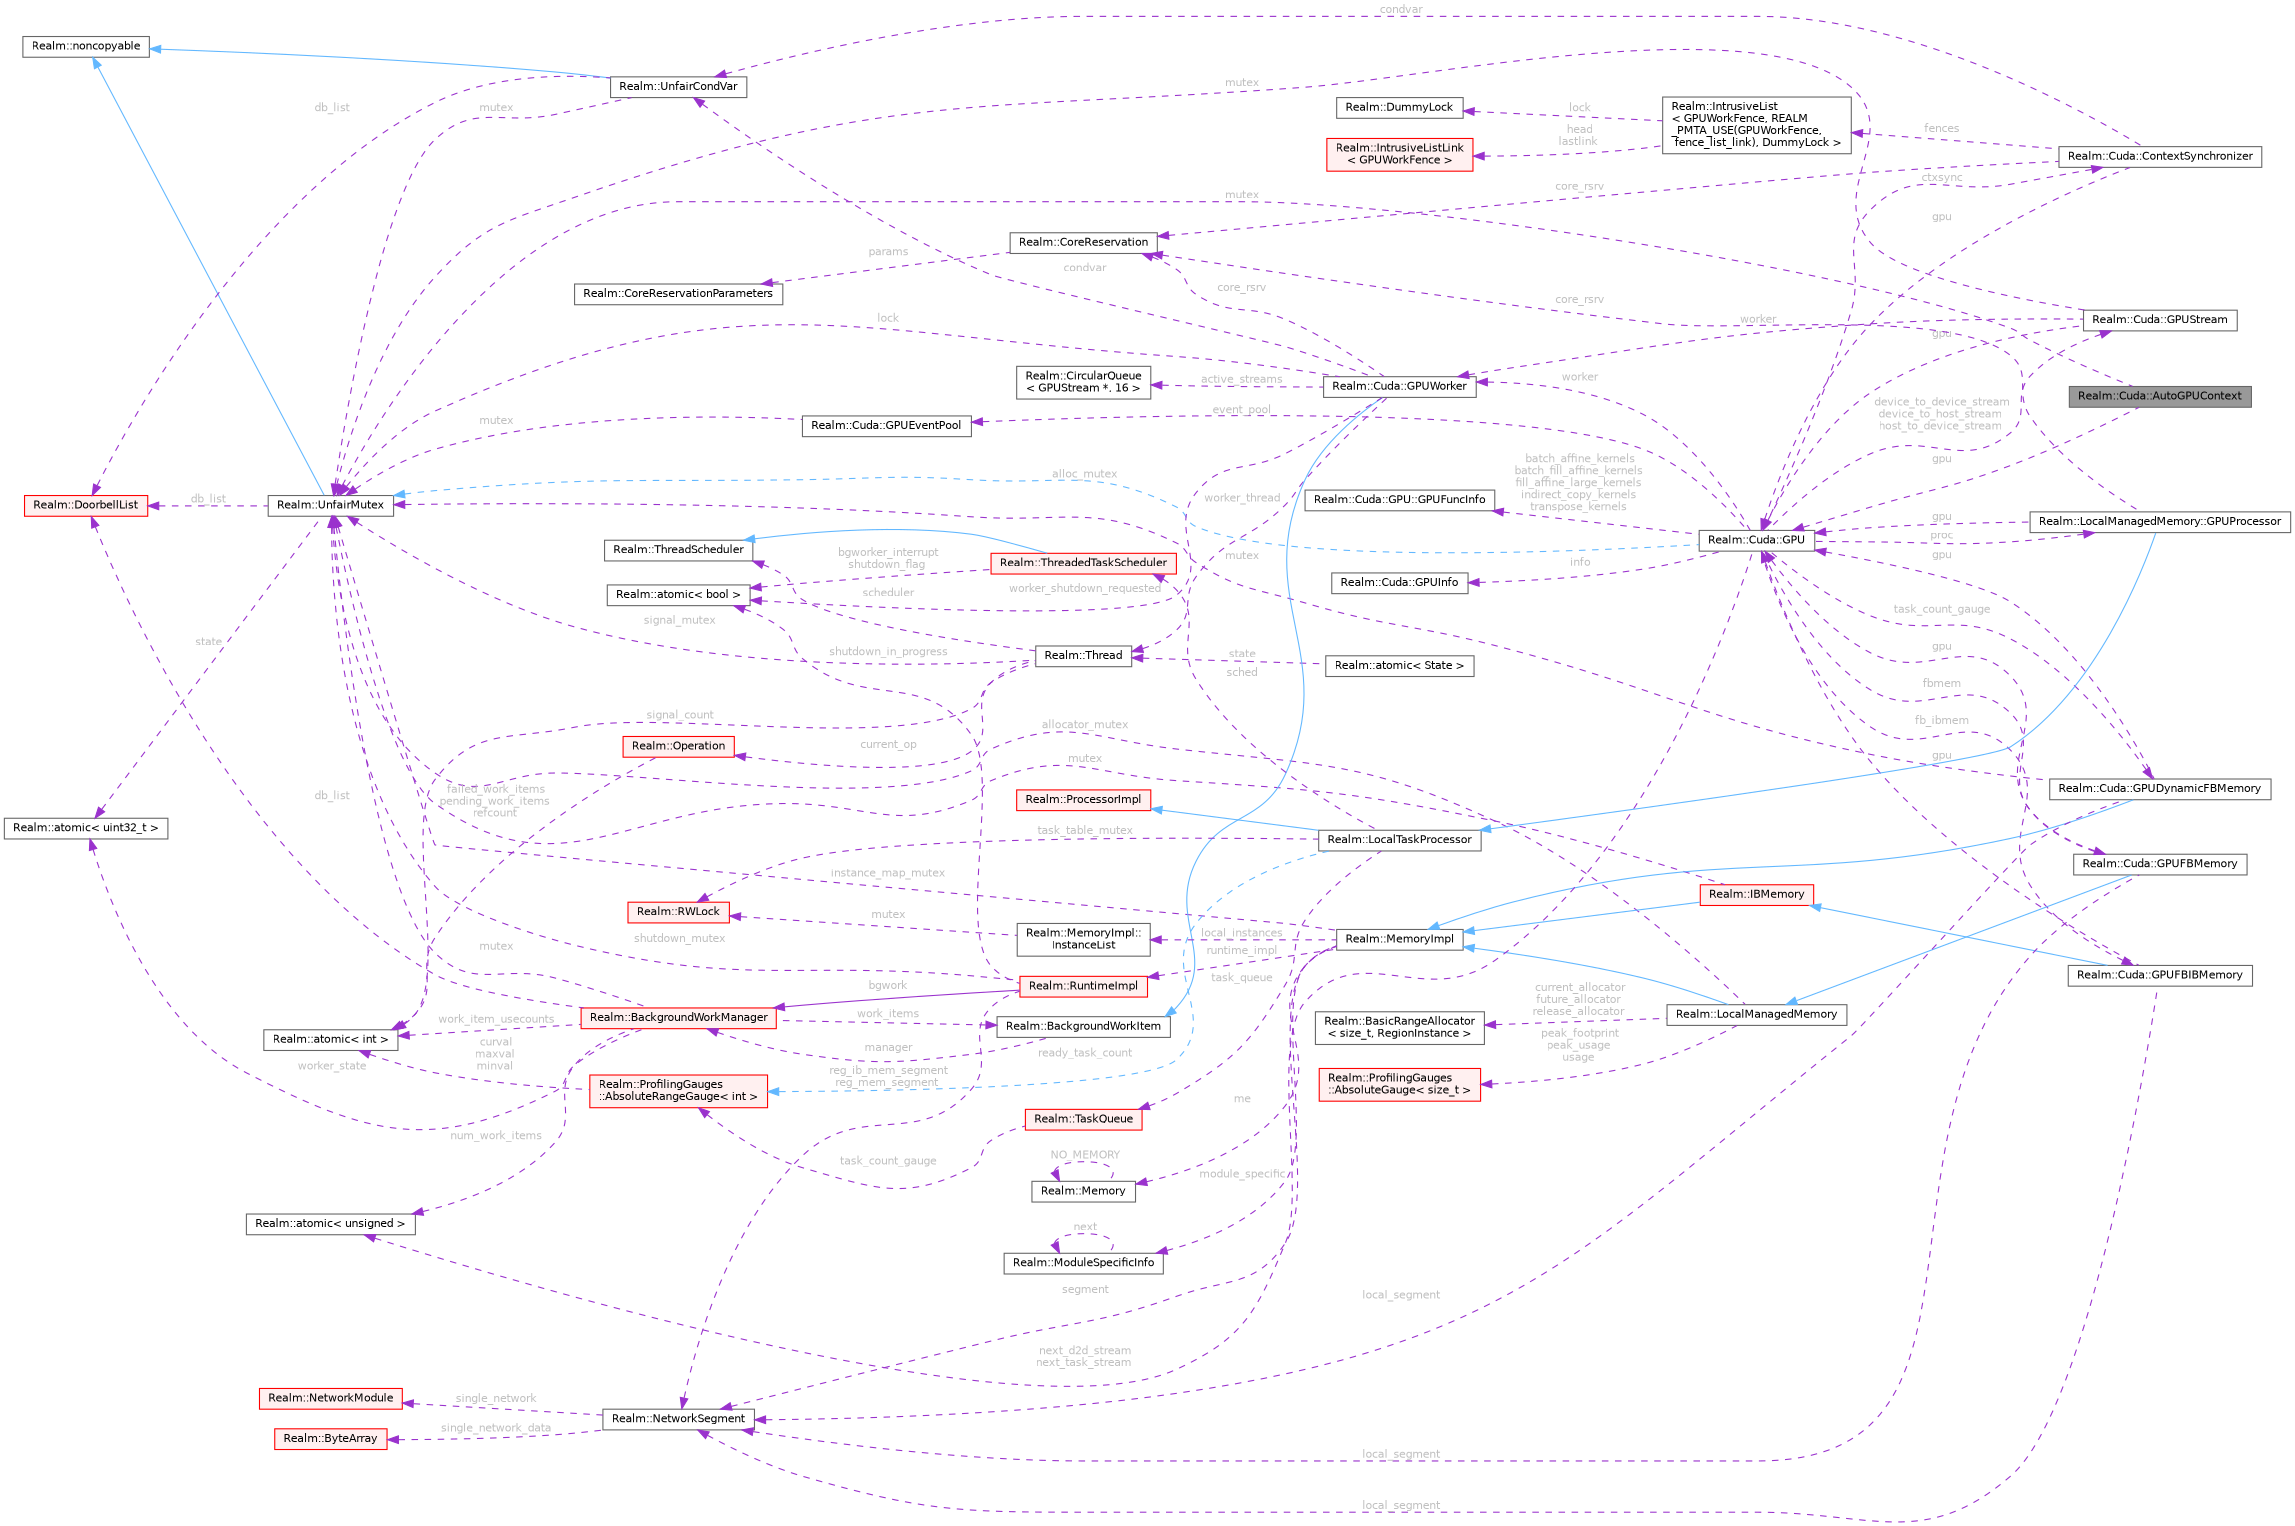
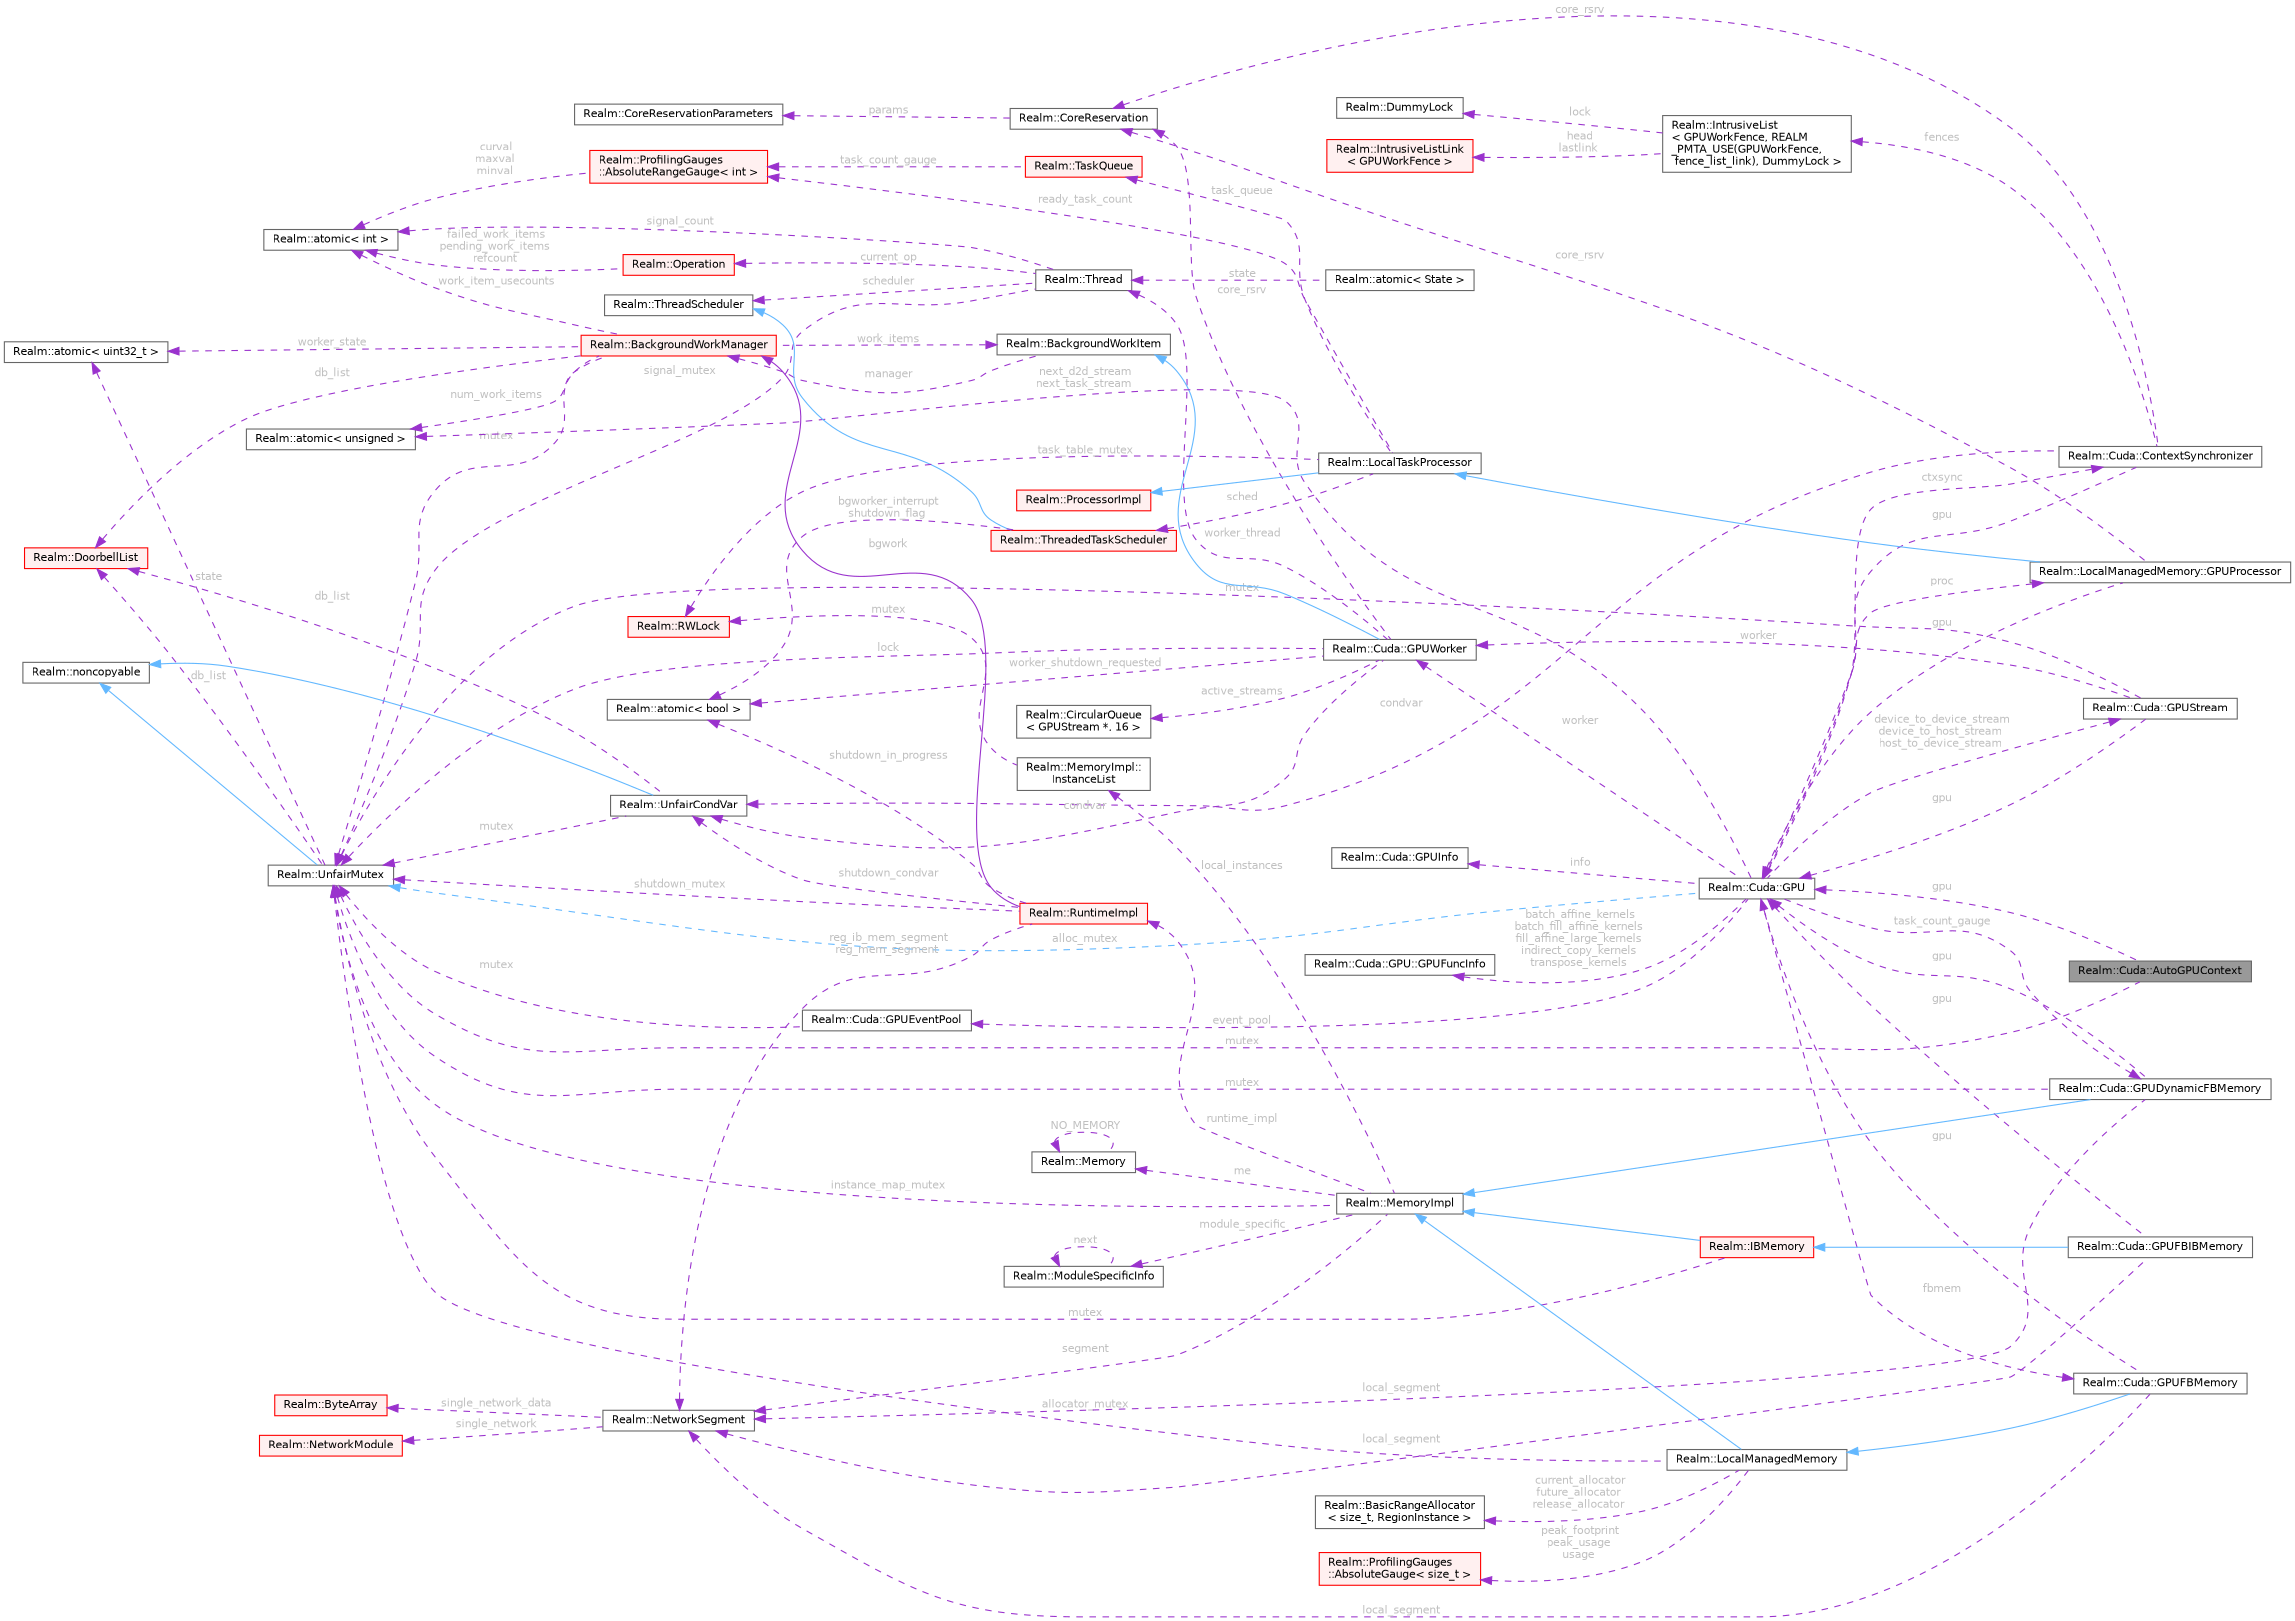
  digraph {
    rankdir=LR
    node [color=gray40 fillcolor=white fontname=Helvetica fontsize=10 shape=box style=filled]
    edge [color=darkorchid3 dir=back fontcolor=grey fontname=Helvetica fontsize=10 labelfontname=Helvetica labelfontsize=10 style=dashed]
    n1 [fillcolor=grey60 fontcolor=black height=0.2 label="Realm::Cuda::AutoGPUContext" width=0.4]
    n2 [height=0.2 label="Realm::Cuda::GPU" width=0.4]
    n3 [height=0.2 label="Realm::Cuda::ContextSynchronizer" width=0.4]
    n4 [height=0.2 label="Realm::LocalManagedMemory::GPUProcessor" width=0.4]
    n5 [height=0.2 label="Realm::Cuda::GPUFBMemory" width=0.4]
    n6 [height=0.2 label="Realm::Cuda::GPUDynamicFBMemory" width=0.4]
    n7 [height=0.2 label="Realm::Cuda::GPUFBIBMemory" width=0.4]
    n8 [height=0.2 label="Realm::Cuda::GPUStream" width=0.4]
    n9 [height=0.2 label="Realm::UnfairMutex" width=0.4]
    n10 [height=0.2 label="Realm::UnfairCondVar" width=0.4]
    n11 [height=0.2 label="Realm::Cuda::GPUWorker" width=0.4]
    n12 [color=red fillcolor="#FFF0F0" height=0.2 label="Realm::BackgroundWorkManager" width=0.4]
    n13 [height=0.2 label="Realm::Thread" width=0.4]
    n14 [height=0.2 label="Realm::LocalManagedMemory" width=0.4]
    n15 [height=0.2 label="Realm::MemoryImpl" width=0.4]
    n16 [color=red fillcolor="#FFF0F0" height=0.2 label="Realm::RuntimeImpl" width=0.4]
    n17 [color=red fillcolor="#FFF0F0" height=0.2 label="Realm::IBMemory" width=0.4]
    n18 [height=0.2 label="Realm::Cuda::GPUEventPool" width=0.4]
    n19 [height=0.2 label="Realm::BackgroundWorkItem" width=0.4]
    n20 [height=0.2 label="Realm::atomic\< State \>" width=0.4]
    n21 [height=0.2 label="Realm::noncopyable" width=0.4]
    n22 [height=0.2 label="Realm::atomic\< uint32_t \>" width=0.4]
    n23 [color=red fillcolor="#FFF0F0" height=0.2 label="Realm::DoorbellList" width=0.4]
    n24 [height=0.2 label="Realm::IntrusiveList\l\< GPUWorkFence, REALM\l_PMTA_USE(GPUWorkFence,\l fence_list_link), DummyLock \>" width=0.4]
    n25 [height=0.2 label="Realm::DummyLock" width=0.4]
    n26 [color=red fillcolor="#FFF0F0" height=0.2 label="Realm::IntrusiveListLink\l\< GPUWorkFence \>" width=0.4]
    n27 [height=0.2 label="Realm::CoreReservation" width=0.4]
    n28 [height=0.2 label="Realm::CoreReservationParameters" width=0.4]
    n29 [height=0.2 label="Realm::Cuda::GPUInfo" width=0.4]
    n30 [height=0.2 label="Realm::atomic\< unsigned \>" width=0.4]
    n31 [height=0.2 label="Realm::atomic\< int \>" width=0.4]
    n32 [color=red fillcolor="#FFF0F0" height=0.2 label="Realm::Operation" width=0.4]
    n33 [color=red fillcolor="#FFF0F0" height=0.2 label="Realm::ProfilingGauges\l::AbsoluteRangeGauge\< int \>" width=0.4]
    n34 [height=0.2 label="Realm::LocalTaskProcessor" width=0.4]
    n35 [color=red fillcolor="#FFF0F0" height=0.2 label="Realm::TaskQueue" width=0.4]
    n36 [height=0.2 label="Realm::CircularQueue\l\< GPUStream *, 16 \>" width=0.4]
    n37 [height=0.2 label="Realm::ThreadScheduler" width=0.4]
    n38 [color=red fillcolor="#FFF0F0" height=0.2 label="Realm::ThreadedTaskScheduler" width=0.4]
    n39 [height=0.2 label="Realm::atomic\< bool \>" width=0.4]
    n40 [color=red fillcolor="#FFF0F0" height=0.2 label="Realm::ProcessorImpl" width=0.4]
    n41 [color=red fillcolor="#FFF0F0" height=0.2 label="Realm::RWLock" width=0.4]
    n42 [height=0.2 label="Realm::MemoryImpl::\lInstanceList" width=0.4]
    n43 [height=0.2 label="Realm::Memory" width=0.4]
    n44 [height=0.2 label="Realm::NetworkSegment" width=0.4]
    n45 [color=red fillcolor="#FFF0F0" height=0.2 label="Realm::NetworkModule" width=0.4]
    n46 [color=red fillcolor="#FFF0F0" height=0.2 label="Realm::ByteArray" width=0.4]
    n47 [height=0.2 label="Realm::ModuleSpecificInfo" width=0.4]
    n48 [height=0.2 label="Realm::BasicRangeAllocator\l\< size_t, RegionInstance \>" width=0.4]
    n49 [color=red fillcolor="#FFF0F0" height=0.2 label="Realm::ProfilingGauges\l::AbsoluteGauge\< size_t \>" width=0.4]
    n50 [height=0.2 label="Realm::Cuda::GPU::GPUFuncInfo" width=0.4]
    n2 -> n1 [label=" gpu"]
    n2 -> n3 [label=" gpu"]
    n2 -> n4 [label=" gpu"]
    n2 -> n5 [label=" gpu"]
    n2 -> n6 [label=" gpu"]
    n2 -> n7 [label=" gpu"]
    n2 -> n8 [label=" gpu"]
    n3 -> n2 [label=" ctxsync"]
    n4 -> n2 [label=" proc"]
    n5 -> n2 [label=" fbmem"]
    n6 -> n2 [label=" task_count_gauge"]
-   n7 -> n2 [label=" fb_ibmem"]
    n8 -> n2 [label=" device_to_device_stream\ndevice_to_host_stream\nhost_to_device_stream"]
    n9 -> n1 [label=" mutex"]
    n9 -> n2 [color=steelblue1 label=" alloc_mutex"]
    n9 -> n6 [label=" mutex"]
    n9 -> n8 [label=" mutex"]
    n9 -> n10 [label=" mutex"]
    n9 -> n11 [label=" lock"]
    n9 -> n12 [label=" mutex"]
    n9 -> n13 [label=" signal_mutex"]
    n9 -> n14 [label=" allocator_mutex"]
    n9 -> n15 [label=" instance_map_mutex"]
    n9 -> n16 [label=" shutdown_mutex"]
    n9 -> n17 [label=" mutex"]
    n9 -> n18 [label=" mutex"]
    n10 -> n3 [label=" condvar"]
    n10 -> n11 [label=" condvar"]
+   n10 -> n16 [label=" shutdown_condvar"]
    n11 -> n2 [label=" worker"]
    n11 -> n8 [label=" worker"]
    n12 -> n16 [label=" bgwork" style=solid]
    n12 -> n19 [label=" manager"]
    n13 -> n11 [label=" worker_thread"]
    n13 -> n20 [label=" state"]
    n14 -> n5 [color=steelblue1 style=solid fontcolor=""]
    n15 -> n6 [color=steelblue1 style=solid fontcolor=""]
    n15 -> n14 [color=steelblue1 style=solid fontcolor=""]
    n15 -> n17 [color=steelblue1 style=solid fontcolor=""]
    n16 -> n15 [label=" runtime_impl"]
    n17 -> n7 [color=steelblue1 style=solid fontcolor=""]
    n18 -> n2 [label=" event_pool"]
    n19 -> n11 [color=steelblue1 style=solid fontcolor=""]
    n19 -> n12 [label=" work_items"]
    n21 -> n9 [color=steelblue1 style=solid fontcolor=""]
    n21 -> n10 [color=steelblue1 style=solid fontcolor=""]
    n22 -> n9 [label=" state"]
    n22 -> n12 [label=" worker_state"]
    n23 -> n9 [label=" db_list"]
    n23 -> n10 [label=" db_list"]
    n23 -> n12 [label=" db_list"]
    n24 -> n3 [label=" fences"]
    n25 -> n24 [label=" lock"]
    n26 -> n24 [label=" head\nlastlink"]
    n27 -> n3 [label=" core_rsrv"]
    n27 -> n4 [label=" core_rsrv"]
    n27 -> n11 [label=" core_rsrv"]
    n28 -> n27 [label=" params"]
    n29 -> n2 [label=" info"]
    n30 -> n2 [label=" next_d2d_stream\nnext_task_stream"]
    n30 -> n12 [label=" num_work_items"]
    n31 -> n12 [label=" work_item_usecounts"]
    n31 -> n13 [label=" signal_count"]
    n31 -> n32 [label=" failed_work_items\npending_work_items\nrefcount"]
    n31 -> n33 [label=" curval\nmaxval\nminval"]
    n32 -> n13 [label=" current_op"]
-   n33 -> n34 [color=steelblue1 label=" ready_task_count"]
+   n33 -> n34 [label=" ready_task_count"]
    n33 -> n35 [label=" task_count_gauge"]
    n34 -> n4 [color=steelblue1 style=solid fontcolor=""]
    n35 -> n34 [label=" task_queue"]
    n36 -> n11 [label=" active_streams"]
    n37 -> n13 [label=" scheduler"]
    n37 -> n38 [color=steelblue1 style=solid fontcolor=""]
    n38 -> n34 [label=" sched"]
    n39 -> n11 [label=" worker_shutdown_requested"]
    n39 -> n16 [label=" shutdown_in_progress"]
    n39 -> n38 [label=" bgworker_interrupt\nshutdown_flag"]
    n40 -> n34 [color=steelblue1 style=solid fontcolor=""]
    n41 -> n34 [label=" task_table_mutex"]
    n41 -> n42 [label=" mutex"]
    n42 -> n15 [label=" local_instances"]
    n43 -> n15 [label=" me"]
    n43 -> n43 [label=" NO_MEMORY"]
    n44 -> n5 [label=" local_segment"]
    n44 -> n6 [label=" local_segment"]
    n44 -> n7 [label=" local_segment"]
    n44 -> n15 [label=" segment"]
    n44 -> n16 [label=" reg_ib_mem_segment\nreg_mem_segment"]
    n45 -> n44 [label=" single_network"]
    n46 -> n44 [label=" single_network_data"]
    n47 -> n15 [label=" module_specific"]
    n47 -> n47 [label=" next"]
    n48 -> n14 [label=" current_allocator\nfuture_allocator\nrelease_allocator"]
    n49 -> n14 [label=" peak_footprint\npeak_usage\nusage"]
    n50 -> n2 [label=" batch_affine_kernels\nbatch_fill_affine_kernels\nfill_affine_large_kernels\nindirect_copy_kernels\ntranspose_kernels"]
  }
